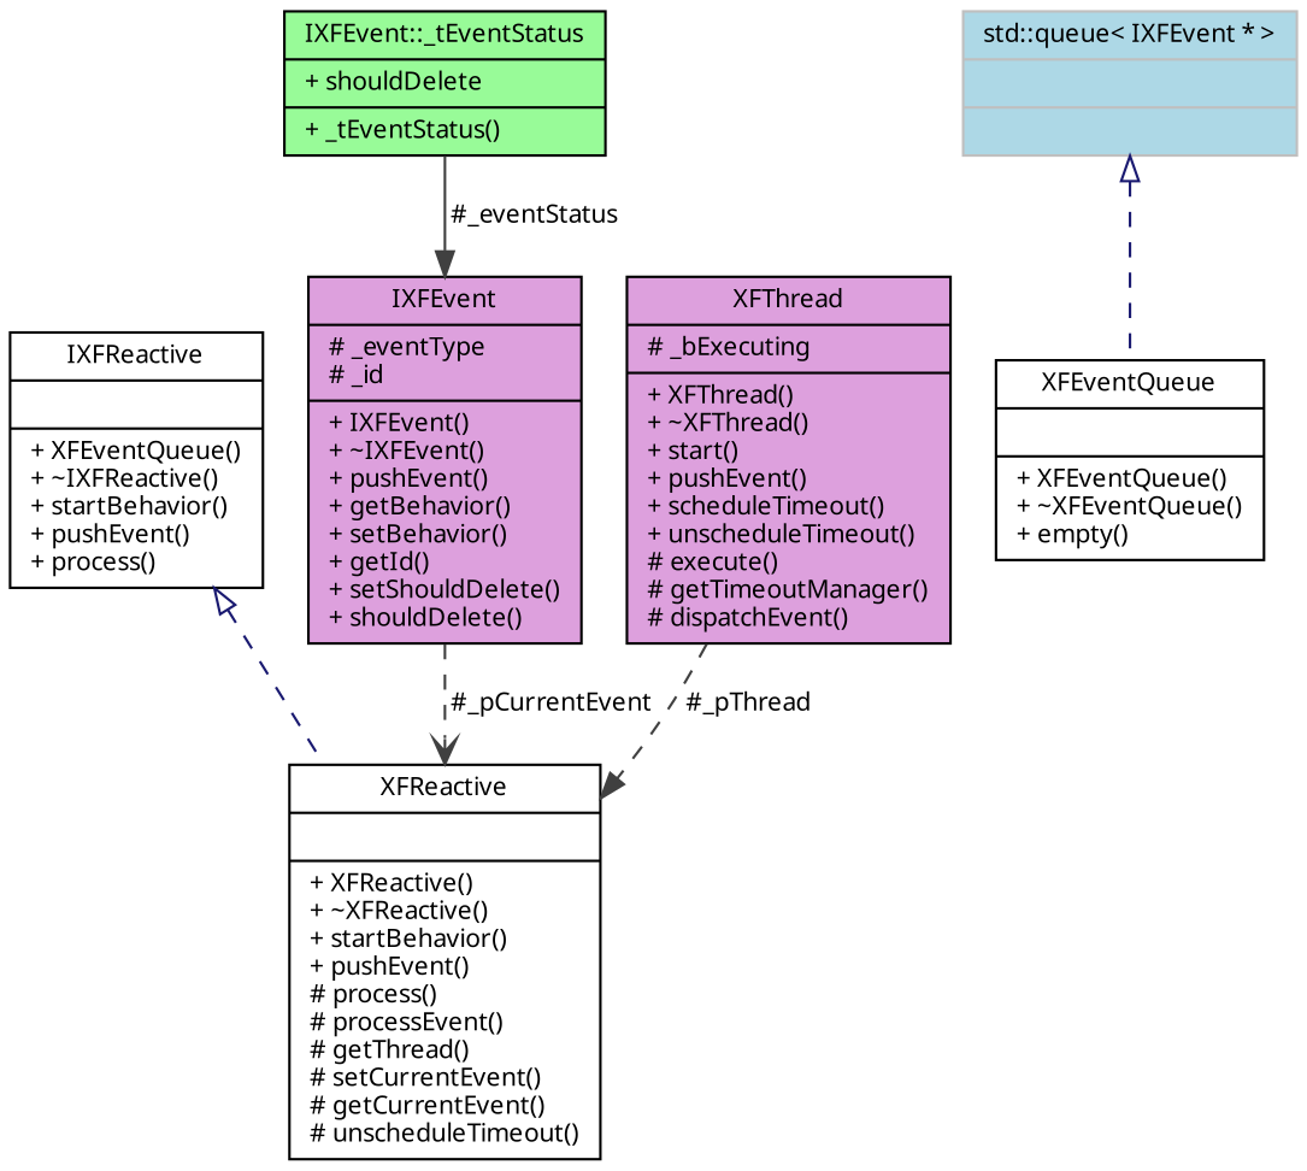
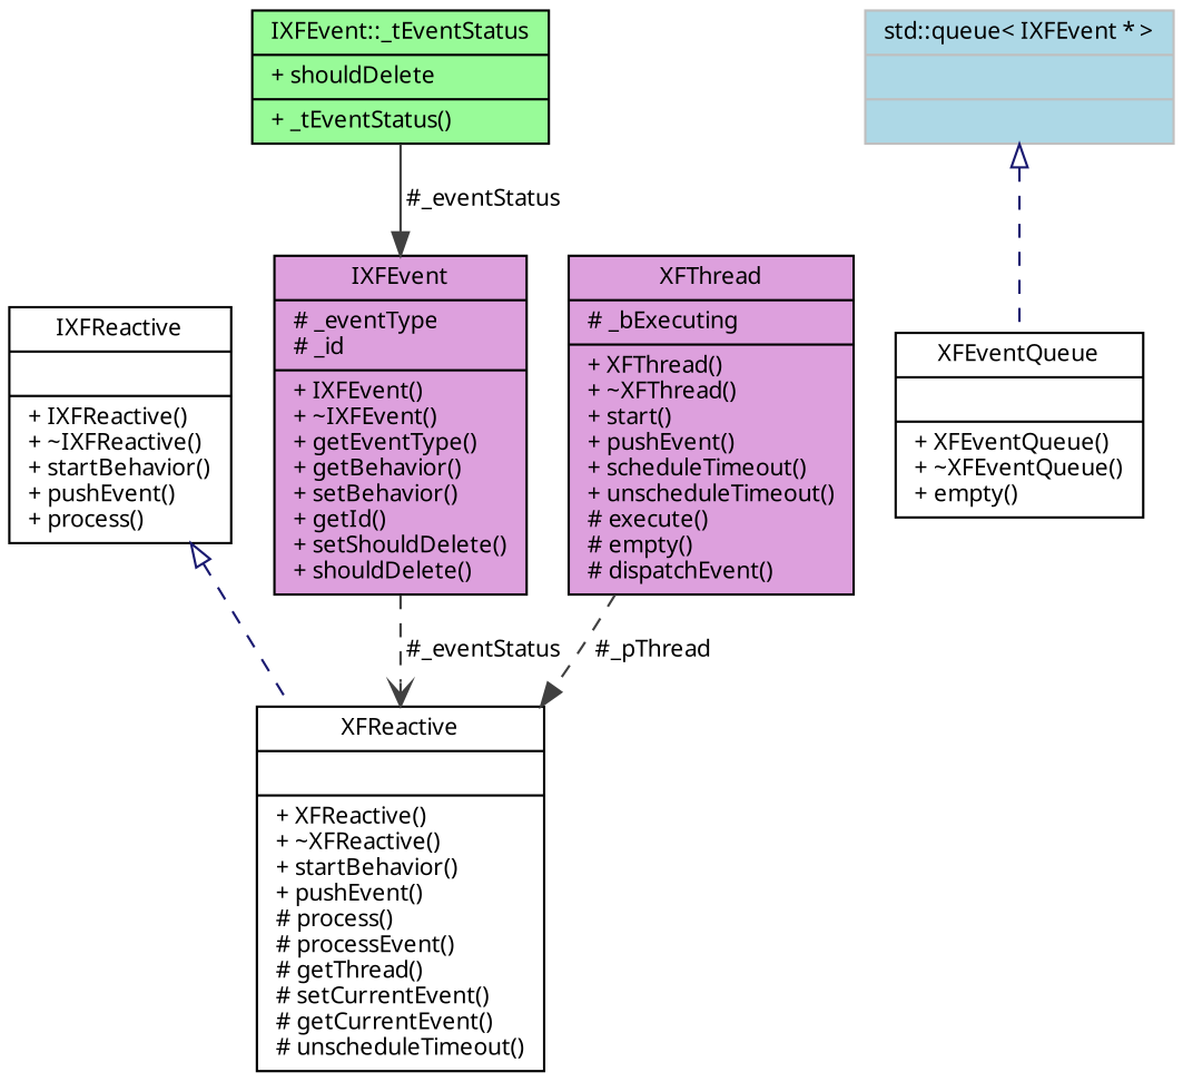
  digraph {
    node [color=black fillcolor=white fontname="Helvetia.ttf" fontsize=10 shape=record style=filled]
    edge [color=grey25 fontname="Helvetia.ttf" fontsize=10 labelfontname="Helvetia.ttf" labelfontsize=10 style=dashed]
    n1 [fontcolor=black height=0.2 label="{XFReactive\n||+ XFReactive()\l+ ~XFReactive()\l+ startBehavior()\l+ pushEvent()\l# process()\l# processEvent()\l# getThread()\l# setCurrentEvent()\l# getCurrentEvent()\l# unscheduleTimeout()\l}" width=0.4]
-   n2 [height=0.2 label="{IXFReactive\n||+ XFEventQueue()\l+ ~IXFReactive()\l+ startBehavior()\l+ pushEvent()\l+ process()\l}" width=0.4]
-   n3 [fillcolor=plum height=0.2 label="{IXFEvent\n|# _eventType\l# _id\l|+ IXFEvent()\l+ ~IXFEvent()\l+ pushEvent()\l+ getBehavior()\l+ setBehavior()\l+ getId()\l+ setShouldDelete()\l+ shouldDelete()\l}" width=0.4]
+   n2 [height=0.2 label="{IXFReactive\n||+ IXFReactive()\l+ ~IXFReactive()\l+ startBehavior()\l+ pushEvent()\l+ process()\l}" width=0.4]
+   n3 [fillcolor=plum height=0.2 label="{IXFEvent\n|# _eventType\l# _id\l|+ IXFEvent()\l+ ~IXFEvent()\l+ getEventType()\l+ getBehavior()\l+ setBehavior()\l+ getId()\l+ setShouldDelete()\l+ shouldDelete()\l}" width=0.4]
    n4 [fillcolor=palegreen height=0.2 label="{IXFEvent::_tEventStatus\n|+ shouldDelete\l|+ _tEventStatus()\l}" width=0.4]
-   n5 [fillcolor=plum height=0.2 label="{XFThread\n|# _bExecuting\l|+ XFThread()\l+ ~XFThread()\l+ start()\l+ pushEvent()\l+ scheduleTimeout()\l+ unscheduleTimeout()\l# execute()\l# getTimeoutManager()\l# dispatchEvent()\l}" width=0.4]
+   n5 [fillcolor=plum height=0.2 label="{XFThread\n|# _bExecuting\l|+ XFThread()\l+ ~XFThread()\l+ start()\l+ pushEvent()\l+ scheduleTimeout()\l+ unscheduleTimeout()\l# execute()\l# empty()\l# dispatchEvent()\l}" width=0.4]
    n6 [height=0.2 label="{XFEventQueue\n||+ XFEventQueue()\l+ ~XFEventQueue()\l+ empty()\l}" width=0.4]
    n7 [color=grey75 fillcolor=lightblue height=0.2 label="{std::queue\< IXFEvent * \>\n||}" width=0.4]
    n2 -> n1 [arrowtail=onormal color=midnightblue dir=back]
-   n3 -> n1 [arrowhead=vee label=" #_pCurrentEvent"]
+   n3 -> n1 [arrowhead=vee label=" #_eventStatus"]
    n4 -> n3 [arrowhead=normal label=" #_eventStatus" style=solid]
    n5 -> n1 [arrowhead=normal label=" #_pThread"]
    n7 -> n6 [arrowtail=onormal color=midnightblue dir=back]
  }
